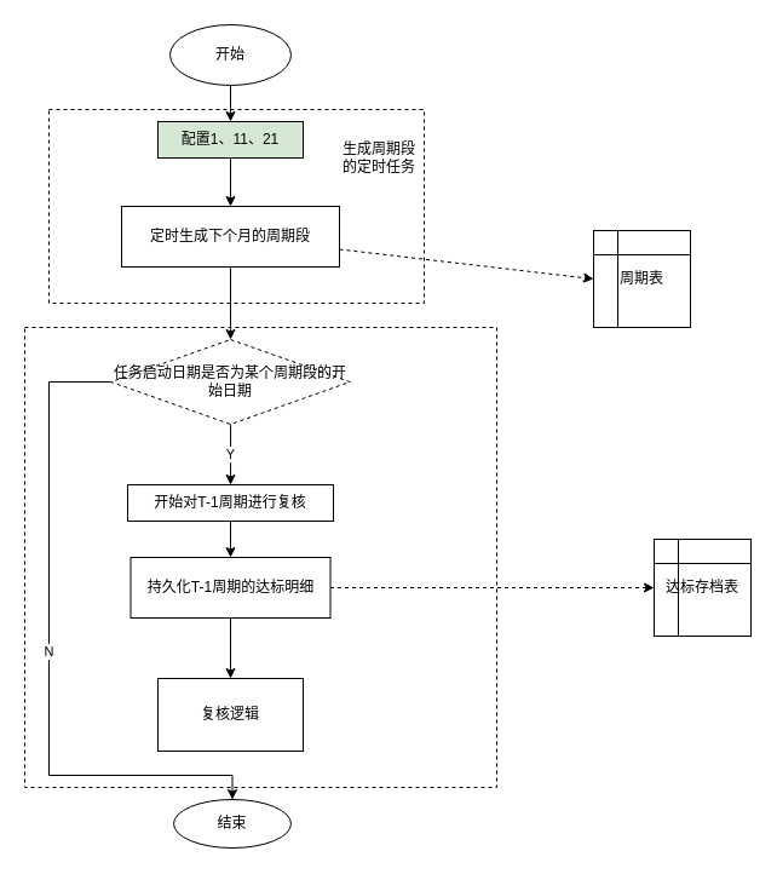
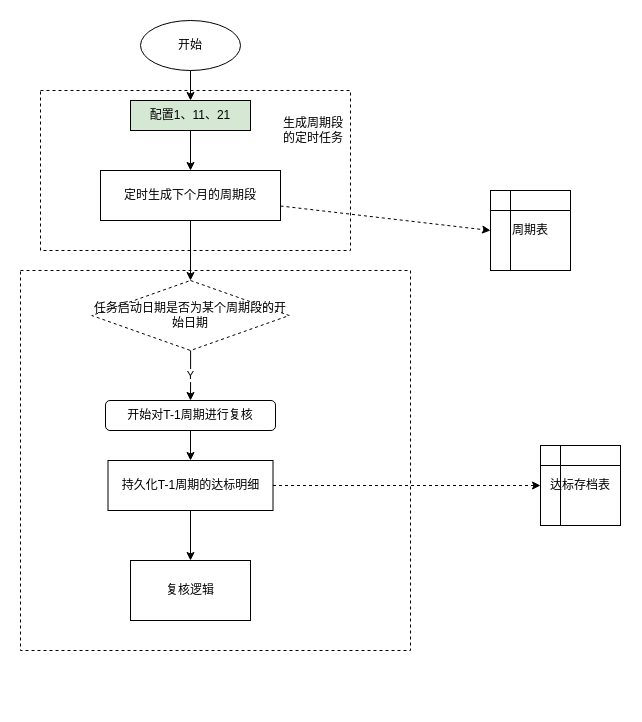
  <mxCell id="0" />
  <mxCell id="1" parent="0" />
  <mxCell id="2" value="" style="rounded=0;whiteSpace=wrap;html=1;fillColor=none;dashed=1;" vertex="1" parent="1"><mxGeometry x="20" y="270" width="390" height="380" as="geometry" /></mxCell>
  <mxCell id="3" value="" style="rounded=0;whiteSpace=wrap;html=1;fillColor=none;dashed=1;" vertex="1" parent="1"><mxGeometry x="40" y="90" width="310" height="160" as="geometry" /></mxCell>
  <mxCell id="4" style="edgeStyle=orthogonalEdgeStyle;rounded=0;orthogonalLoop=1;jettySize=auto;html=1;entryX=0.5;entryY=0;entryDx=0;entryDy=0;" edge="1" parent="1" source="5" target="8"><mxGeometry relative="1" as="geometry" /></mxCell>
  <mxCell id="5" value="配置1、11、21" style="rounded=0;whiteSpace=wrap;html=1;fillColor=#d5e8d4;" vertex="1" parent="1"><mxGeometry x="130" y="100" width="120" height="30" as="geometry" /></mxCell>
  <mxCell id="6" style="edgeStyle=orthogonalEdgeStyle;rounded=0;orthogonalLoop=1;jettySize=auto;html=1;entryX=0.5;entryY=0;entryDx=0;entryDy=0;" edge="1" parent="1" source="8" target="14"><mxGeometry relative="1" as="geometry" /></mxCell>
  <mxCell id="7" style="rounded=0;orthogonalLoop=1;jettySize=auto;html=1;entryX=0;entryY=0.5;entryDx=0;entryDy=0;dashed=1;" edge="1" parent="1" source="8" target="17"><mxGeometry relative="1" as="geometry" /></mxCell>
  <mxCell id="8" value="定时生成下个月的周期段" style="rounded=0;whiteSpace=wrap;html=1;" vertex="1" parent="1"><mxGeometry x="100" y="170" width="180" height="50" as="geometry" /></mxCell>
  <mxCell id="9" style="edgeStyle=orthogonalEdgeStyle;rounded=0;orthogonalLoop=1;jettySize=auto;html=1;entryX=0.5;entryY=0;entryDx=0;entryDy=0;" edge="1" parent="1" source="10" target="5"><mxGeometry relative="1" as="geometry" /></mxCell>
  <mxCell id="10" value="开始" style="ellipse;whiteSpace=wrap;html=1;" vertex="1" parent="1"><mxGeometry x="140" y="20" width="100" height="50" as="geometry" /></mxCell>
  <mxCell id="11" value="生成周期段的定时任务" style="text;html=1;strokeColor=none;fillColor=none;align=center;verticalAlign=middle;whiteSpace=wrap;rounded=0;dashed=1;" vertex="1" parent="1"><mxGeometry x="280" y="120" width="66" height="20" as="geometry" /></mxCell>
  <mxCell id="12" value="Y" style="edgeStyle=orthogonalEdgeStyle;rounded=0;orthogonalLoop=1;jettySize=auto;html=1;entryX=0.5;entryY=0;entryDx=0;entryDy=0;" edge="1" parent="1" source="14" target="16"><mxGeometry relative="1" as="geometry" /></mxCell>
- <mxCell id="13" value="N&lt;br&gt;" style="edgeStyle=orthogonalEdgeStyle;rounded=0;orthogonalLoop=1;jettySize=auto;html=1;entryX=0.5;entryY=0;entryDx=0;entryDy=0;" edge="1" parent="1" source="14" target="24"><mxGeometry relative="1" as="geometry"><mxPoint x="-30" y="315" as="targetPoint" /><Array as="points"><mxPoint x="40" y="315" /><mxPoint x="40" y="640" /><mxPoint x="192" y="640" /></Array></mxGeometry></mxCell>
  <mxCell id="14" value="任务启动日期是否为某个周期段的开始日期" style="rhombus;whiteSpace=wrap;html=1;fillColor=none;dashed=1;" vertex="1" parent="1"><mxGeometry x="91.25" y="280" width="197.5" height="70" as="geometry" /></mxCell>
  <mxCell id="15" style="edgeStyle=none;rounded=0;orthogonalLoop=1;jettySize=auto;html=1;entryX=0.5;entryY=0;entryDx=0;entryDy=0;" edge="1" parent="1" source="16" target="21"><mxGeometry relative="1" as="geometry" /></mxCell>
- <mxCell id="16" value="开始对T-1周期进行复核" style="rounded=0;whiteSpace=wrap;html=1;fillColor=none;" vertex="1" parent="1"><mxGeometry x="105" y="400" width="170" height="30" as="geometry" /></mxCell>
+ <mxCell id="16" value="开始对T-1周期进行复核" style="whiteSpace=wrap;html=1;fillColor=none;rounded=1;" vertex="1" parent="1"><mxGeometry x="105" y="400" width="170" height="30" as="geometry" /></mxCell>
  <mxCell id="17" value="周期表" style="shape=internalStorage;whiteSpace=wrap;html=1;backgroundOutline=1;fillColor=none;" vertex="1" parent="1"><mxGeometry x="490" y="190" width="80" height="80" as="geometry" /></mxCell>
  <mxCell id="18" style="edgeStyle=none;rounded=0;orthogonalLoop=1;jettySize=auto;html=1;exitX=0.5;exitY=0;exitDx=0;exitDy=0;dashed=1;" edge="1" parent="1" source="11" target="11"><mxGeometry relative="1" as="geometry" /></mxCell>
  <mxCell id="19" style="edgeStyle=none;rounded=0;orthogonalLoop=1;jettySize=auto;html=1;dashed=1;" edge="1" parent="1" source="21" target="22"><mxGeometry relative="1" as="geometry" /></mxCell>
  <mxCell id="20" style="edgeStyle=none;rounded=0;orthogonalLoop=1;jettySize=auto;html=1;exitX=0.5;exitY=1;exitDx=0;exitDy=0;entryX=0.5;entryY=0;entryDx=0;entryDy=0;" edge="1" parent="1" source="21" target="23"><mxGeometry relative="1" as="geometry"><mxPoint x="190" y="540" as="targetPoint" /></mxGeometry></mxCell>
  <mxCell id="21" value="持久化T-1周期的达标明细" style="rounded=0;whiteSpace=wrap;html=1;fillColor=none;" vertex="1" parent="1"><mxGeometry x="107.5" y="460" width="165" height="50" as="geometry" /></mxCell>
  <mxCell id="22" value="达标存档表" style="shape=internalStorage;whiteSpace=wrap;html=1;backgroundOutline=1;fillColor=none;" vertex="1" parent="1"><mxGeometry x="540" y="445" width="80" height="80" as="geometry" /></mxCell>
  <mxCell id="23" value="复核逻辑" style="rounded=0;whiteSpace=wrap;html=1;fillColor=none;" vertex="1" parent="1"><mxGeometry x="130" y="560" width="120" height="60" as="geometry" /></mxCell>
- <mxCell id="24" value="结束" style="ellipse;whiteSpace=wrap;html=1;fillColor=none;" vertex="1" parent="1"><mxGeometry x="143" y="660" width="97" height="40" as="geometry" /></mxCell>
